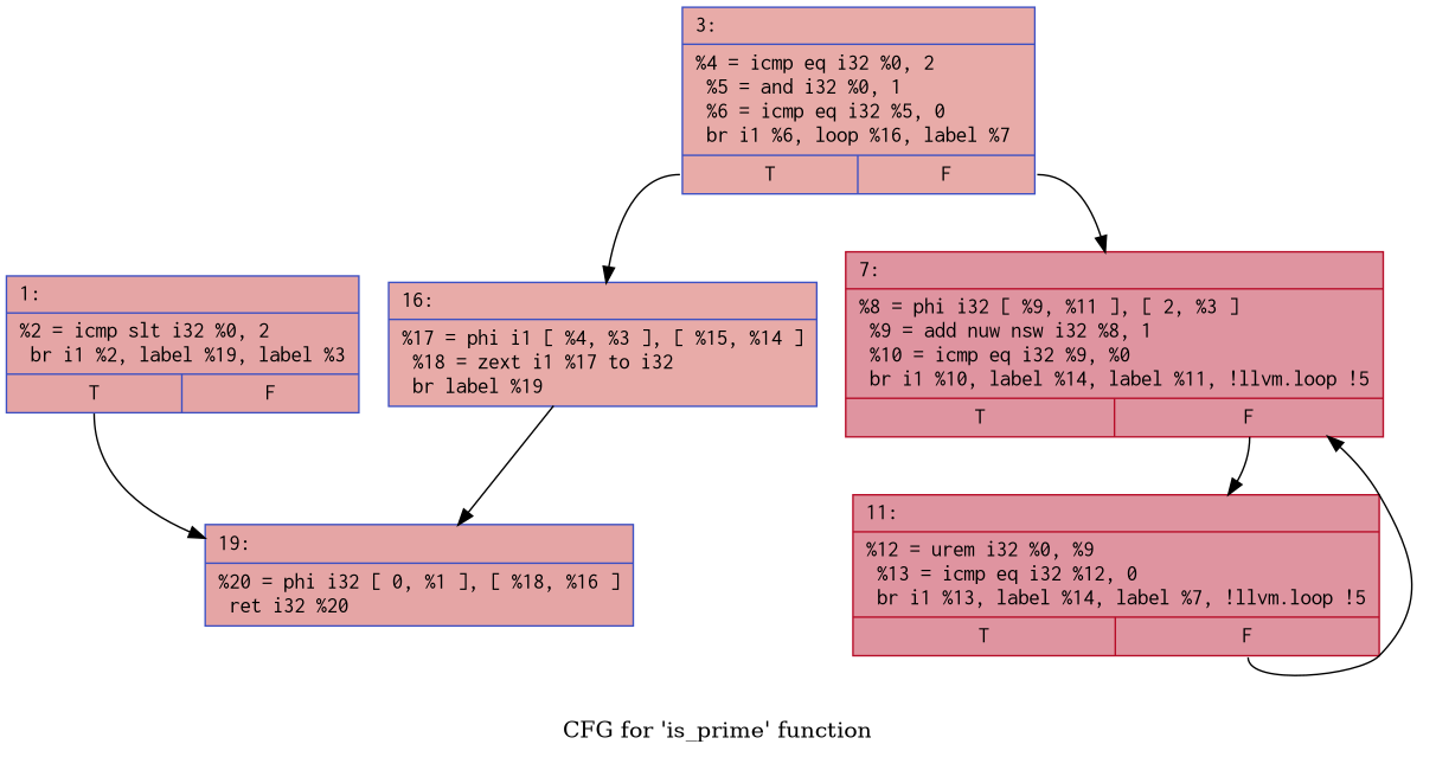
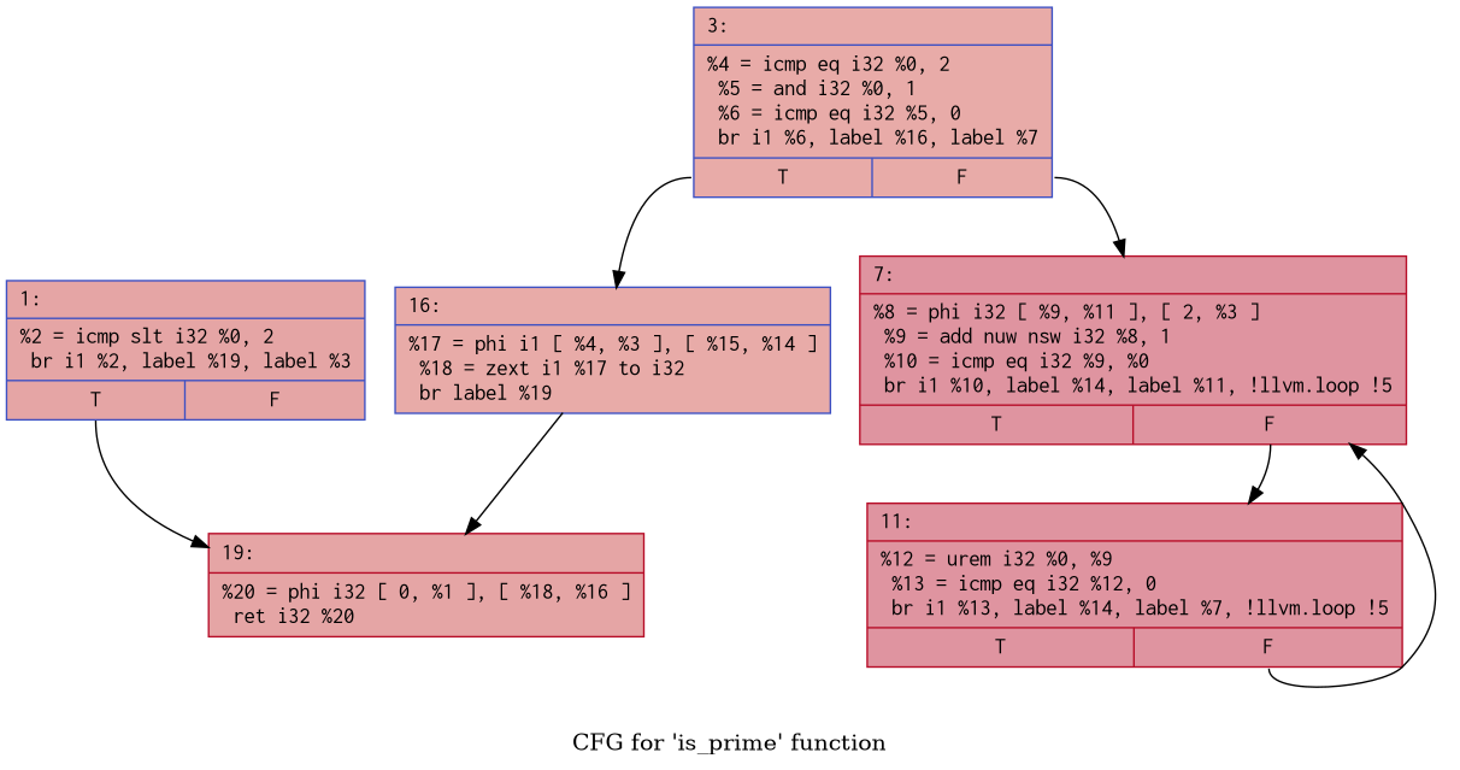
  digraph {
    label="CFG for 'is_prime' function"
    node [color="#3d50c3ff" fillcolor="#c5333470" fontname=Courier shape=record style=filled]
    edge [tailport=s0]
    n1 [label="{1:\l|  %2 = icmp slt i32 %0, 2\l  br i1 %2, label %19, label %3\l|{<s0>T|<s1>F}}"]
-   n2 [label="{19:\l|  %20 = phi i32 [ 0, %1 ], [ %18, %16 ]\l  ret i32 %20\l}"]
-   n3 [fillcolor="#cc403a70" label="{3:\l|  %4 = icmp eq i32 %0, 2\l  %5 = and i32 %0, 1\l  %6 = icmp eq i32 %5, 0\l  br i1 %6, loop %16, label %7\l|{<s0>T|<s1>F}}"]
+   n2 [color="#b70d28ff" label="{19:\l|  %20 = phi i32 [ 0, %1 ], [ %18, %16 ]\l  ret i32 %20\l}"]
+   n3 [fillcolor="#cc403a70" label="{3:\l|  %4 = icmp eq i32 %0, 2\l  %5 = and i32 %0, 1\l  %6 = icmp eq i32 %5, 0\l  br i1 %6, label %16, label %7\l|{<s0>T|<s1>F}}"]
    n4 [fillcolor="#cc403a70" label="{16:\l|  %17 = phi i1 [ %4, %3 ], [ %15, %14 ]\l  %18 = zext i1 %17 to i32\l  br label %19\l}"]
    n5 [color="#b70d28ff" fillcolor="#b70d2870" label="{7:\l|  %8 = phi i32 [ %9, %11 ], [ 2, %3 ]\l  %9 = add nuw nsw i32 %8, 1\l  %10 = icmp eq i32 %9, %0\l  br i1 %10, label %14, label %11, !llvm.loop !5\l|{<s0>T|<s1>F}}"]
    n6 [color="#b70d28ff" fillcolor="#b70d2870" label="{11:\l|  %12 = urem i32 %0, %9\l  %13 = icmp eq i32 %12, 0\l  br i1 %13, label %14, label %7, !llvm.loop !5\l|{<s0>T|<s1>F}}"]
    n1 -> n2
    n3 -> n4
    n3 -> n5 [tailport=s1]
    n4 -> n2
    n5 -> n6 [tailport=s1]
    n6 -> n5 [tailport=s1]
  }
